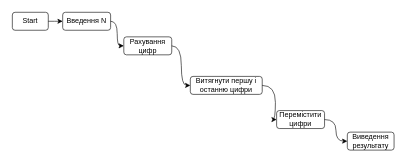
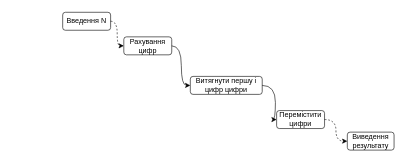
  <mxCell id="0" />
  <mxCell id="1" parent="0" />
- <mxCell id="2" value="Start" style="rounded=1;whiteSpace=wrap;html=1;" vertex="1" parent="1"><mxGeometry x="20" y="20" width="60" height="30" as="geometry" /></mxCell>
  <mxCell id="3" value="Введення N" style="rounded=1;whiteSpace=wrap;html=1;" vertex="1" parent="1"><mxGeometry x="104" y="20" width="80" height="30" as="geometry" /></mxCell>
  <mxCell id="4" value="Рахування цифр" style="rounded=1;whiteSpace=wrap;html=1;" vertex="1" parent="1"><mxGeometry x="206" y="61" width="80" height="30" as="geometry" /></mxCell>
- <mxCell id="5" value="Витягнути першу і останню цифри" style="rounded=1;whiteSpace=wrap;html=1;" vertex="1" parent="1"><mxGeometry x="317" y="127" width="120" height="30" as="geometry" /></mxCell>
+ <mxCell id="5" value="Витягнути першу і цифр цифри" style="rounded=1;whiteSpace=wrap;html=1;" vertex="1" parent="1"><mxGeometry x="317" y="127" width="120" height="30" as="geometry" /></mxCell>
  <mxCell id="6" value="Перемістити цифри" style="rounded=1;whiteSpace=wrap;html=1;" vertex="1" parent="1"><mxGeometry x="461" y="184" width="80" height="30" as="geometry" /></mxCell>
  <mxCell id="7" value="Виведення результату" style="rounded=1;whiteSpace=wrap;html=1;" vertex="1" parent="1"><mxGeometry x="579" y="220" width="78" height="30" as="geometry" /></mxCell>
- <mxCell id="8" style="edgeStyle=elbowEdgeStyle;curved=1;html=1;entryX=0;entryY=0.5;entryDx=0;entryDy=0;exitX=1;exitY=0.5;exitDx=0;exitDy=0;" edge="1" parent="1" source="2" target="3"><mxGeometry relative="1" as="geometry"><mxPoint x="140" y="126" as="sourcePoint" /><mxPoint x="153" y="126" as="targetPoint" /></mxGeometry></mxCell>
- <mxCell id="9" style="edgeStyle=elbowEdgeStyle;curved=1;html=1;entryX=0;entryY=0.5;entryDx=0;entryDy=0;exitX=1;exitY=0.5;exitDx=0;exitDy=0;" edge="1" parent="1" source="3" target="4"><mxGeometry relative="1" as="geometry"><mxPoint x="240" y="126" as="sourcePoint" /><mxPoint x="280" y="126" as="targetPoint" /></mxGeometry></mxCell>
+ <mxCell id="9" style="edgeStyle=elbowEdgeStyle;curved=1;html=1;entryX=0;entryY=0.5;entryDx=0;entryDy=0;exitX=1;exitY=0.5;exitDx=0;exitDy=0;dashed=1;" edge="1" parent="1" source="3" target="4"><mxGeometry relative="1" as="geometry"><mxPoint x="240" y="126" as="sourcePoint" /><mxPoint x="280" y="126" as="targetPoint" /></mxGeometry></mxCell>
  <mxCell id="10" style="edgeStyle=elbowEdgeStyle;curved=1;html=1;exitX=1;exitY=0.5;exitDx=0;exitDy=0;entryX=0;entryY=0.5;entryDx=0;entryDy=0;" edge="1" parent="1" source="4" target="5"><mxGeometry relative="1" as="geometry"><mxPoint x="340" y="126" as="sourcePoint" /><mxPoint x="335" y="121" as="targetPoint" /></mxGeometry></mxCell>
  <mxCell id="11" style="edgeStyle=elbowEdgeStyle;curved=1;html=1;exitX=1;exitY=0.5;exitDx=0;exitDy=0;entryX=0;entryY=0.5;entryDx=0;entryDy=0;" edge="1" parent="1" source="5" target="6"><mxGeometry relative="1" as="geometry"><mxPoint x="480" y="126" as="sourcePoint" /><mxPoint x="476" y="199" as="targetPoint" /><Array as="points"><mxPoint x="459" y="159" /></Array></mxGeometry></mxCell>
- <mxCell id="12" style="edgeStyle=elbowEdgeStyle;curved=1;html=1;entryX=0;entryY=0.5;entryDx=0;entryDy=0;exitX=1;exitY=0.5;exitDx=0;exitDy=0;" edge="1" parent="1" source="6" target="7"><mxGeometry relative="1" as="geometry"><mxPoint x="620" y="126" as="sourcePoint" /><mxPoint x="660" y="126" as="targetPoint" /></mxGeometry></mxCell>
+ <mxCell id="12" style="edgeStyle=elbowEdgeStyle;curved=1;html=1;entryX=0;entryY=0.5;entryDx=0;entryDy=0;exitX=1;exitY=0.5;exitDx=0;exitDy=0;dashed=1;" edge="1" parent="1" source="6" target="7"><mxGeometry relative="1" as="geometry"><mxPoint x="620" y="126" as="sourcePoint" /><mxPoint x="660" y="126" as="targetPoint" /></mxGeometry></mxCell>
